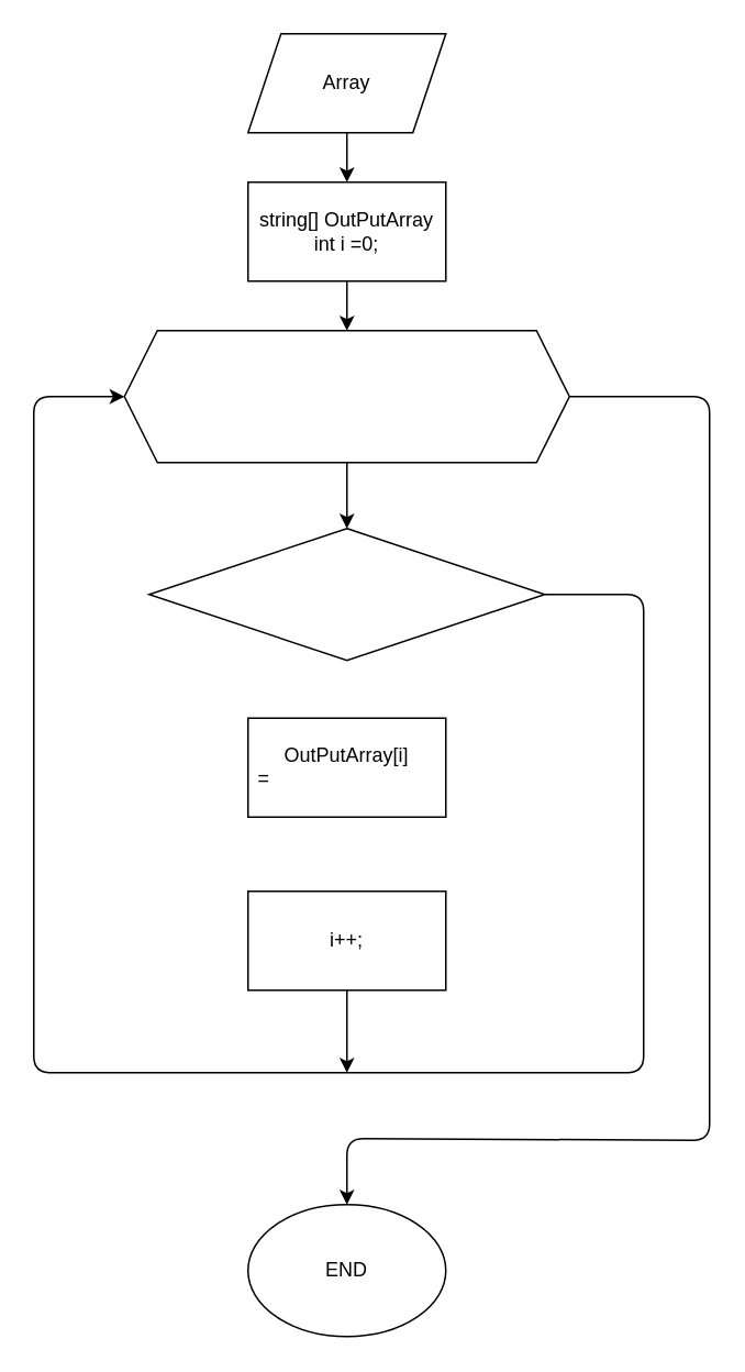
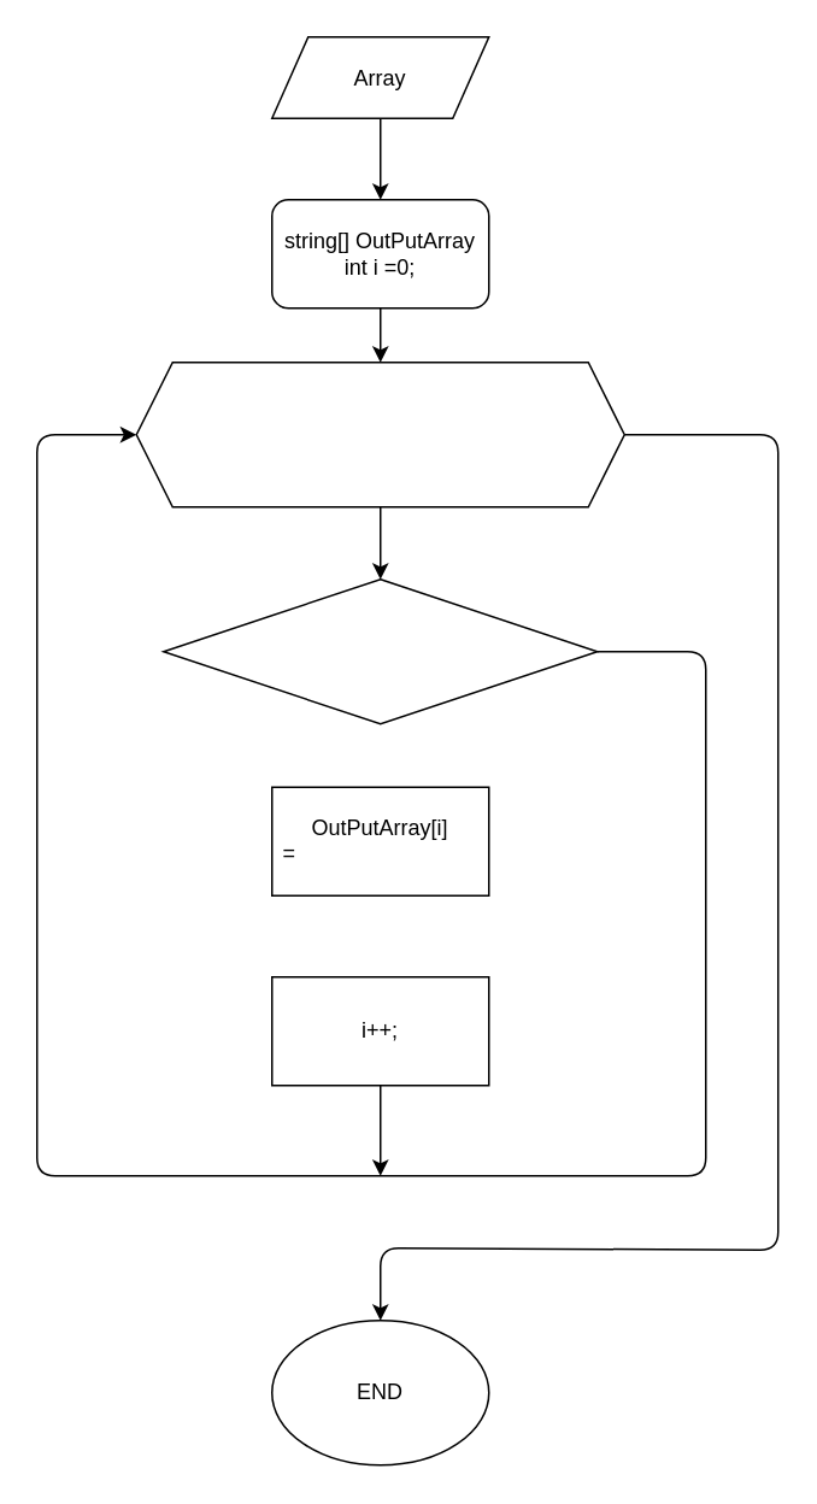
  <mxCell id="0" />
  <mxCell id="1" parent="0" />
  <mxCell id="2" value="" style="edgeStyle=none;html=1;" edge="1" parent="1" source="3" target="9"><mxGeometry relative="1" as="geometry" /></mxCell>
- <mxCell id="3" value="Array" style="shape=parallelogram;perimeter=parallelogramPerimeter;whiteSpace=wrap;html=1;fixedSize=1;" vertex="1" parent="1"><mxGeometry x="150" y="20" width="120" height="60" as="geometry" /></mxCell>
+ <mxCell id="3" value="Array" style="shape=parallelogram;perimeter=parallelogramPerimeter;whiteSpace=wrap;html=1;fixedSize=1;" vertex="1" parent="1"><mxGeometry x="150" y="20" width="120" height="45" as="geometry" /></mxCell>
  <mxCell id="4" value="" style="edgeStyle=none;html=1;" edge="1" parent="1" source="7" target="13"><mxGeometry relative="1" as="geometry" /></mxCell>
  <mxCell id="5" style="edgeStyle=none;html=1;exitX=1;exitY=0.5;exitDx=0;exitDy=0;startArrow=none;entryX=0;entryY=0.5;entryDx=0;entryDy=0;" edge="1" parent="1" source="13" target="7"><mxGeometry relative="1" as="geometry"><mxPoint x="390" y="650" as="targetPoint" /><Array as="points"><mxPoint x="390" y="360" /><mxPoint x="390" y="650" /><mxPoint x="20" y="650" /><mxPoint x="20" y="240" /></Array></mxGeometry></mxCell>
  <mxCell id="6" style="edgeStyle=none;html=1;exitX=1;exitY=0.5;exitDx=0;exitDy=0;" edge="1" parent="1" source="7"><mxGeometry relative="1" as="geometry"><mxPoint x="210" y="730" as="targetPoint" /><Array as="points"><mxPoint x="430" y="240" /><mxPoint x="430" y="691" /><mxPoint x="210" y="690" /></Array></mxGeometry></mxCell>
  <mxCell id="7" value="&lt;pre style=&quot;box-sizing: border-box ; outline: none ; font-family: &amp;#34;menlo&amp;#34; , &amp;#34;monaco&amp;#34; , &amp;#34;consolas&amp;#34; , &amp;#34;courier new&amp;#34; , monospace ; font-size: 13px ; padding: 0px ; margin-top: 0px ; margin-bottom: 0px ; line-height: 1.429 ; word-break: break-all ; overflow-wrap: break-word ; color: rgb(255 , 255 , 255) ; background-color: transparent ; border-radius: 0px ; border: none&quot;&gt;&lt;i style=&quot;box-sizing: border-box ; outline: none&quot;&gt;foreach (stringArray in Array)&lt;/i&gt;&lt;/pre&gt;" style="shape=hexagon;perimeter=hexagonPerimeter2;whiteSpace=wrap;html=1;fixedSize=1;" vertex="1" parent="1"><mxGeometry x="75" y="200" width="270" height="80" as="geometry" /></mxCell>
  <mxCell id="8" value="" style="edgeStyle=none;html=1;" edge="1" parent="1" source="9" target="7"><mxGeometry relative="1" as="geometry" /></mxCell>
- <mxCell id="9" value="string[] OutPutArray&lt;br&gt;int i =0;" style="whiteSpace=wrap;html=1;" vertex="1" parent="1"><mxGeometry x="150" y="110" width="120" height="60" as="geometry" /></mxCell>
+ <mxCell id="9" value="string[] OutPutArray&lt;br&gt;int i =0;" style="whiteSpace=wrap;html=1;rounded=1;" vertex="1" parent="1"><mxGeometry x="150" y="110" width="120" height="60" as="geometry" /></mxCell>
  <mxCell id="10" value="&lt;span&gt;OutPutArray[i] =&amp;nbsp;&lt;/span&gt;&lt;i style=&quot;background-color: transparent ; color: rgb(255 , 255 , 255) ; font-family: &amp;#34;menlo&amp;#34; , &amp;#34;monaco&amp;#34; , &amp;#34;consolas&amp;#34; , &amp;#34;courier new&amp;#34; , monospace ; font-size: 13px ; box-sizing: border-box ; outline: none&quot;&gt;stringArray;&lt;/i&gt;&lt;span&gt;&amp;nbsp;&lt;/span&gt;" style="whiteSpace=wrap;html=1;" vertex="1" parent="1"><mxGeometry x="150" y="435" width="120" height="60" as="geometry" /></mxCell>
  <mxCell id="11" style="edgeStyle=none;html=1;" edge="1" parent="1" source="12"><mxGeometry relative="1" as="geometry"><mxPoint x="210" y="650" as="targetPoint" /></mxGeometry></mxCell>
  <mxCell id="12" value="i++;" style="whiteSpace=wrap;html=1;" vertex="1" parent="1"><mxGeometry x="150" y="540" width="120" height="60" as="geometry" /></mxCell>
  <mxCell id="13" value="&lt;pre style=&quot;background-color: transparent ; box-sizing: border-box ; outline: none ; font-family: &amp;#34;menlo&amp;#34; , &amp;#34;monaco&amp;#34; , &amp;#34;consolas&amp;#34; , &amp;#34;courier new&amp;#34; , monospace ; font-size: 13px ; padding: 0px ; margin-top: 0px ; margin-bottom: 0px ; line-height: 1.429 ; word-break: break-all ; overflow-wrap: break-word ; color: rgb(255 , 255 , 255) ; border-radius: 0px ; border: none&quot;&gt;&lt;i style=&quot;box-sizing: border-box ; outline: none&quot;&gt;stringArray.length() &amp;lt;= 3&lt;/i&gt;&lt;/pre&gt;" style="rhombus;whiteSpace=wrap;html=1;" vertex="1" parent="1"><mxGeometry x="90" y="320" width="240" height="80" as="geometry" /></mxCell>
  <mxCell id="14" value="END" style="ellipse;whiteSpace=wrap;html=1;" vertex="1" parent="1"><mxGeometry x="150" y="730" width="120" height="80" as="geometry" /></mxCell>
